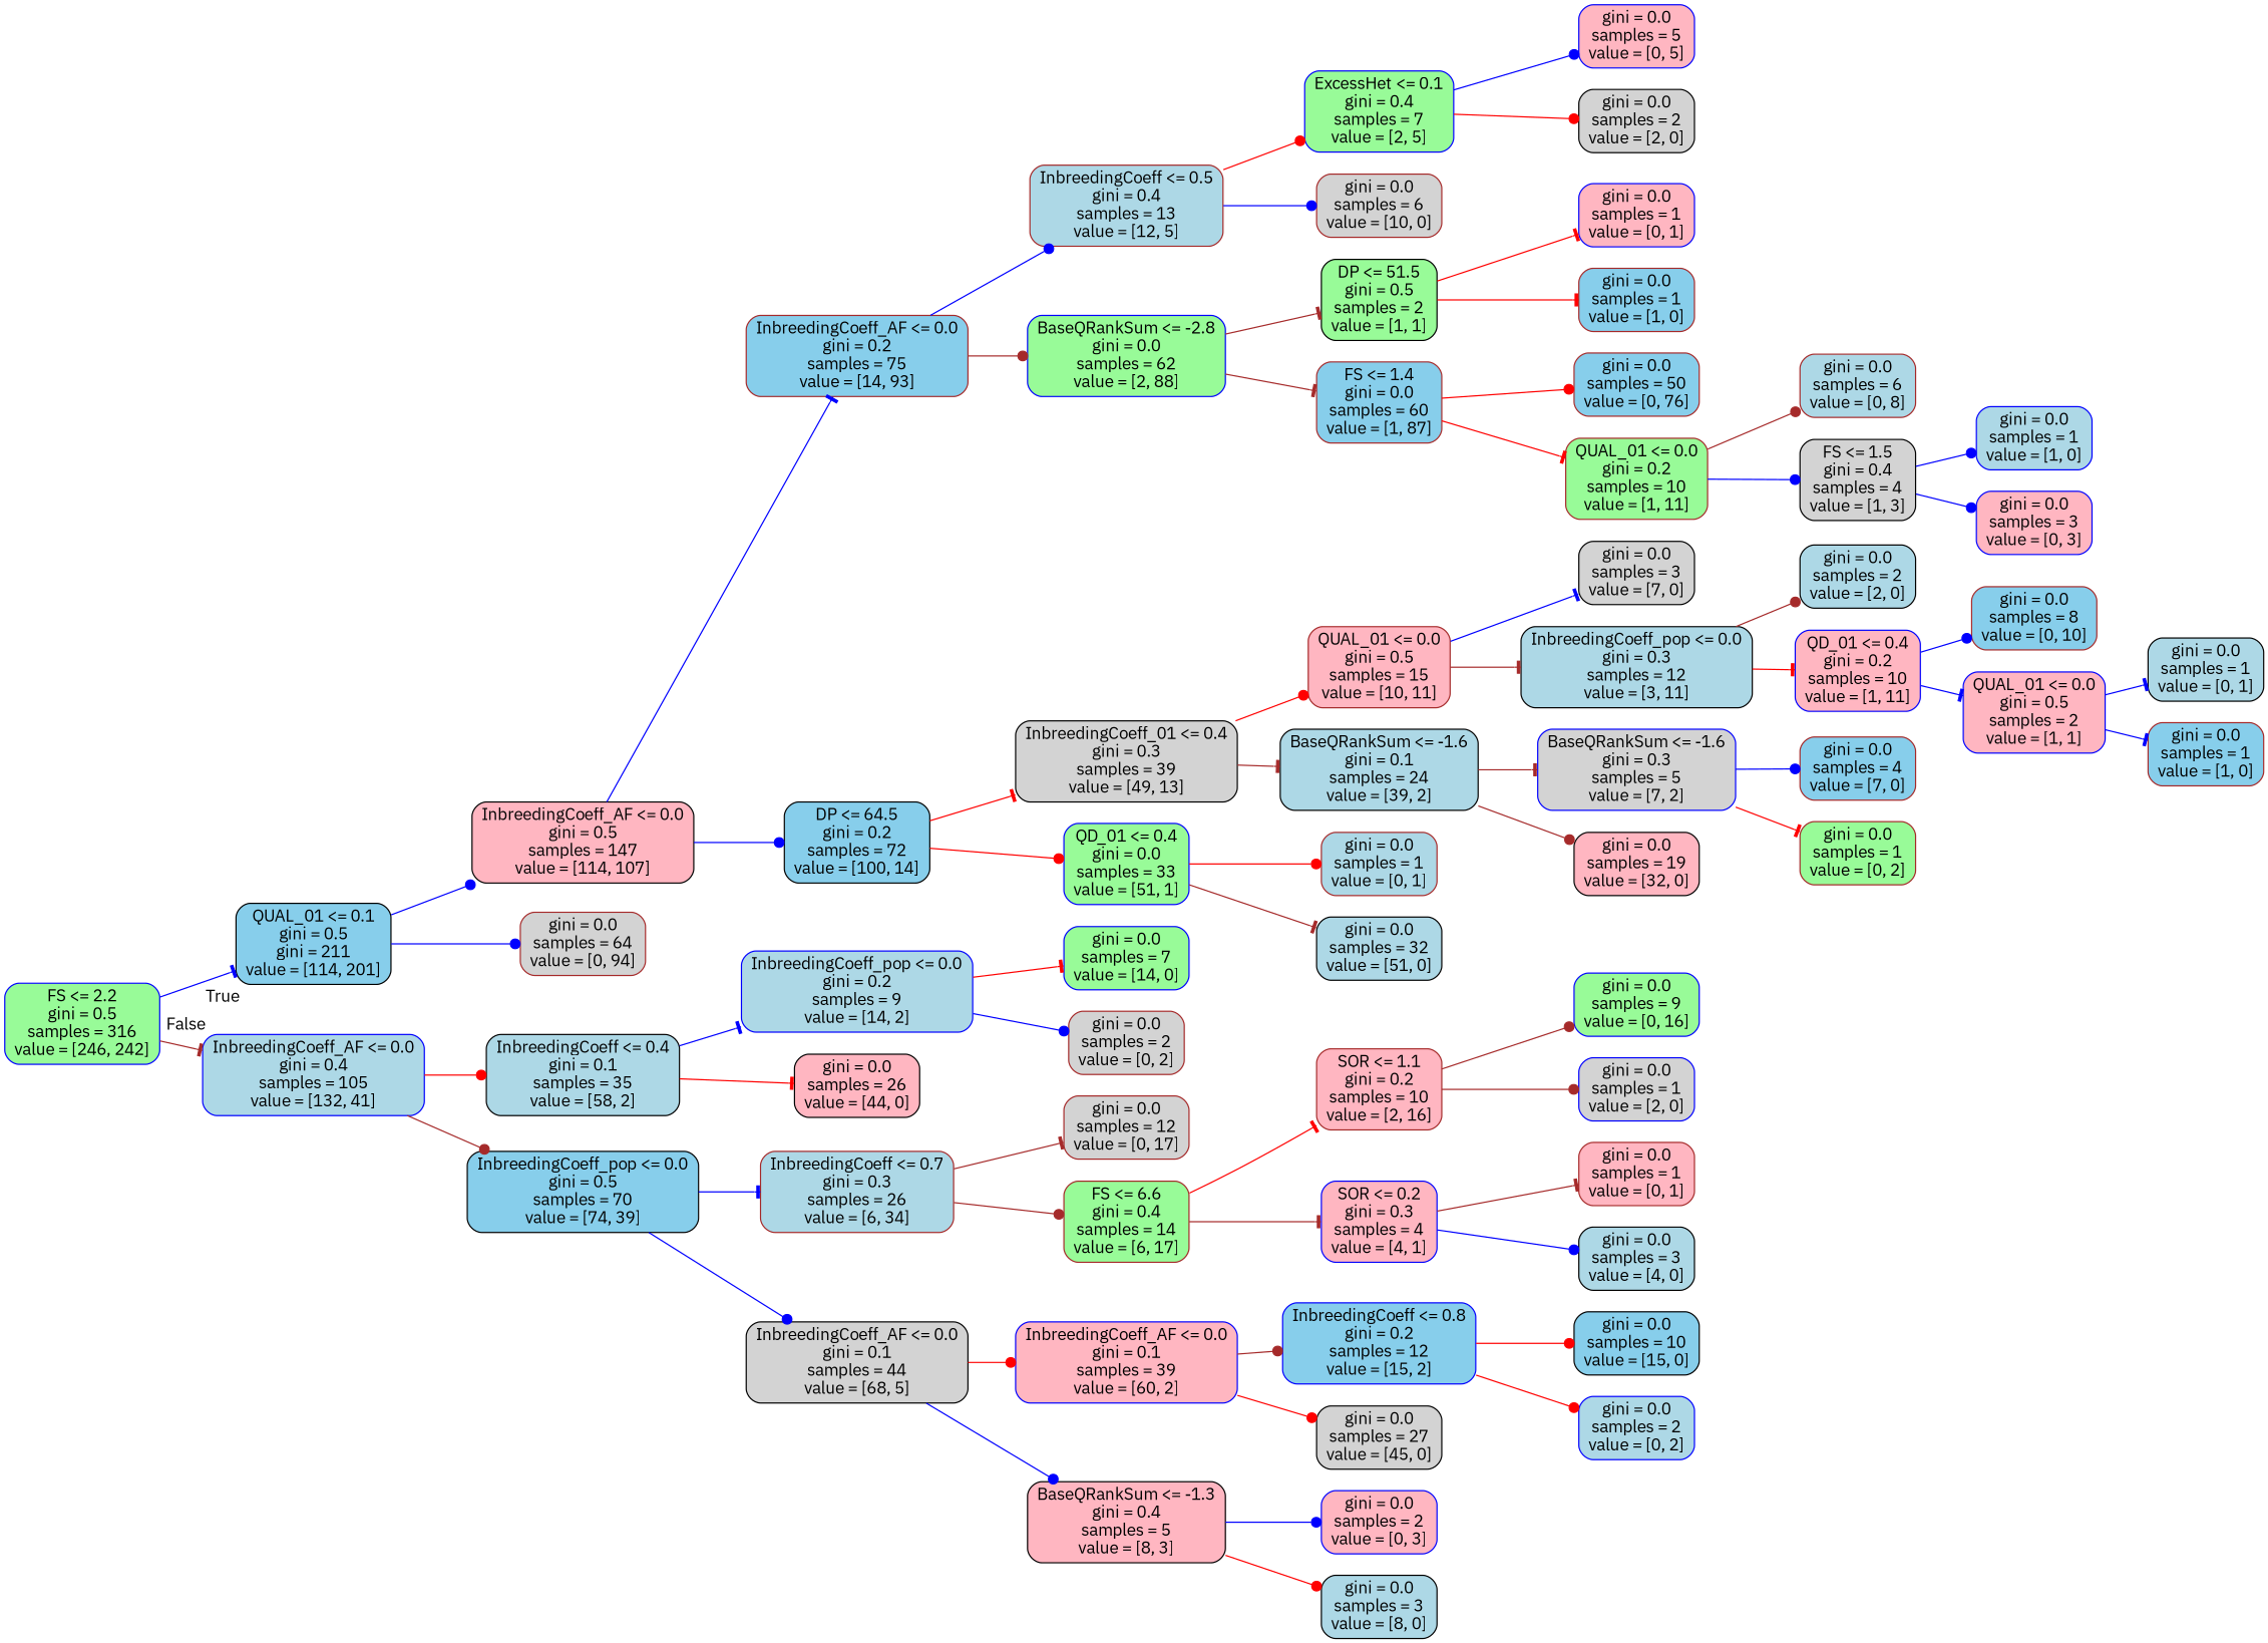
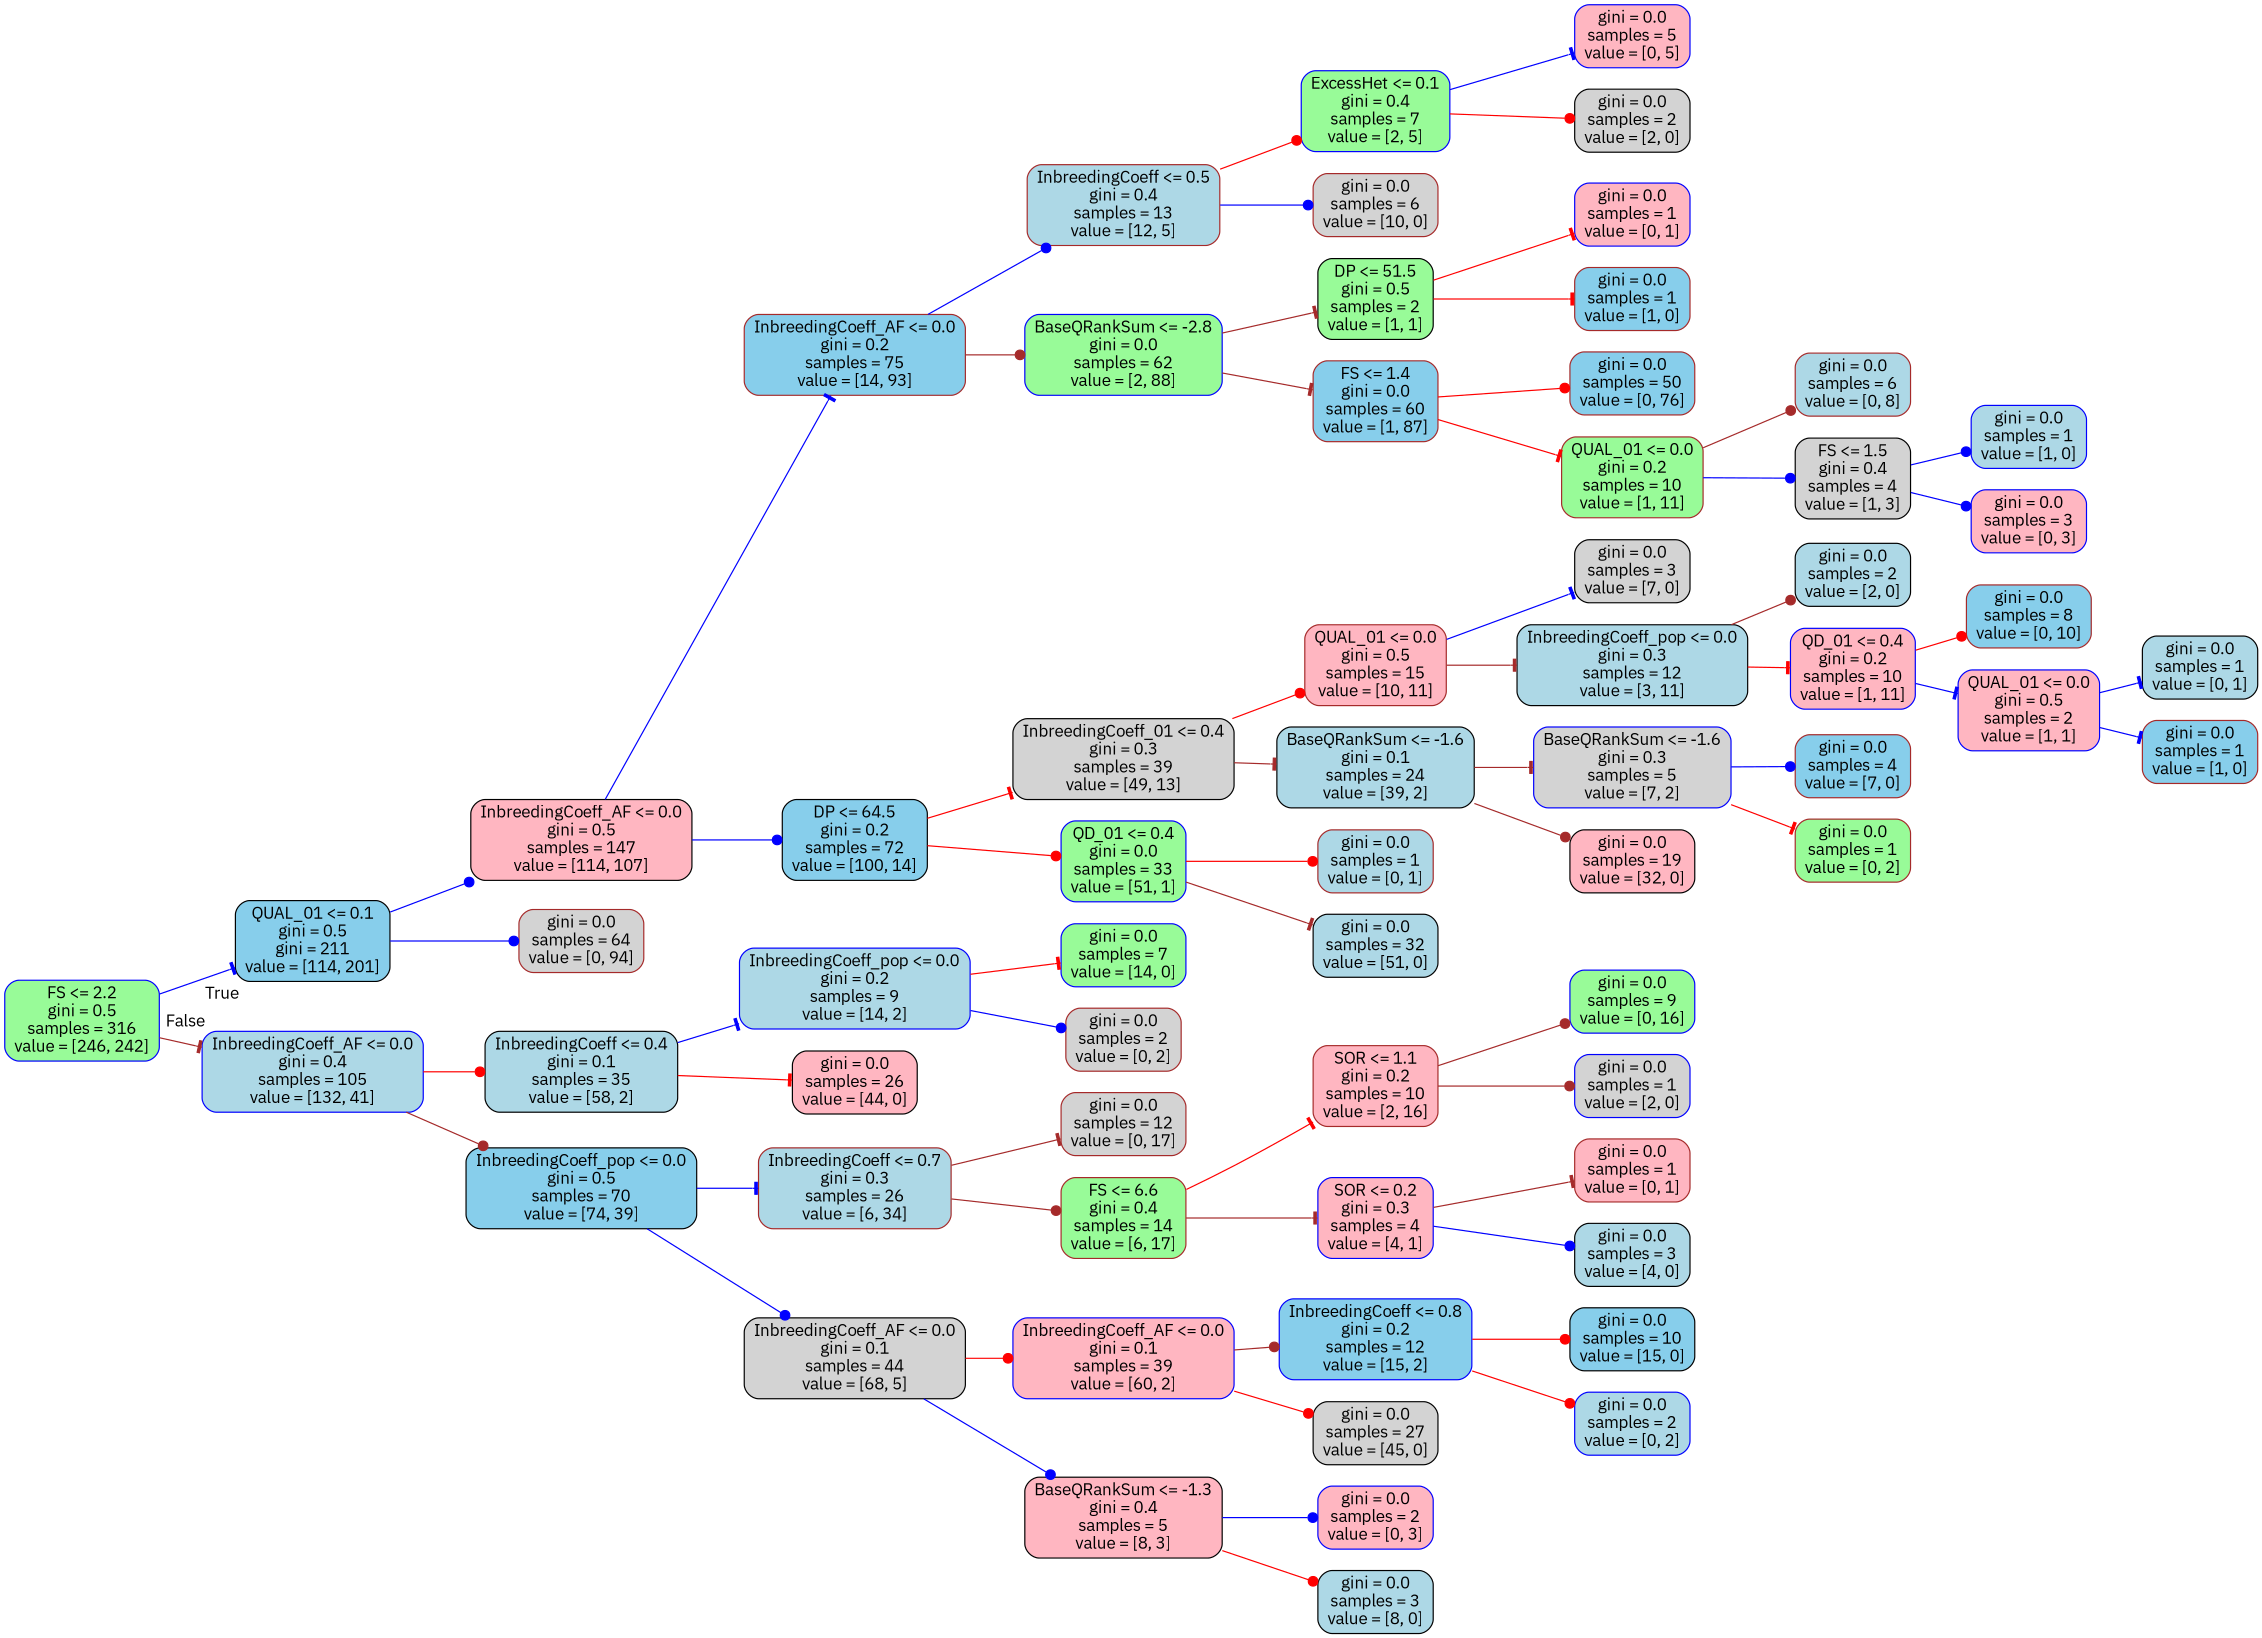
  digraph {
    fontname="IBM Plex Sans"
    rankdir=LR
    node [color=black fillcolor=lightblue fontname="IBM Plex Sans" shape=box style="rounded,filled"]
    edge [arrowhead=dot color=blue fontname="IBM Plex Sans"]
    n1 [color=blue fillcolor=palegreen label="FS <= 2.2\ngini = 0.5\nsamples = 316\nvalue = [246, 242]"]
    n2 [fillcolor=skyblue label="QUAL_01 <= 0.1\ngini = 0.5\ngini = 211\nvalue = [114, 201]"]
    n3 [color=blue label="InbreedingCoeff_AF <= 0.0\ngini = 0.4\nsamples = 105\nvalue = [132, 41]"]
    n4 [fillcolor=lightpink label="InbreedingCoeff_AF <= 0.0\ngini = 0.5\nsamples = 147\nvalue = [114, 107]"]
    n5 [color=brown fillcolor=lightgrey label="gini = 0.0\nsamples = 64\nvalue = [0, 94]"]
    n6 [label="InbreedingCoeff <= 0.4\ngini = 0.1\nsamples = 35\nvalue = [58, 2]"]
    n7 [fillcolor=skyblue label="InbreedingCoeff_pop <= 0.0\ngini = 0.5\nsamples = 70\nvalue = [74, 39]"]
    n8 [color=brown fillcolor=skyblue label="InbreedingCoeff_AF <= 0.0\ngini = 0.2\nsamples = 75\nvalue = [14, 93]"]
    n9 [fillcolor=skyblue label="DP <= 64.5\ngini = 0.2\nsamples = 72\nvalue = [100, 14]"]
    n10 [color=brown label="InbreedingCoeff <= 0.5\ngini = 0.4\nsamples = 13\nvalue = [12, 5]"]
    n11 [color=blue fillcolor=palegreen label="BaseQRankSum <= -2.8\ngini = 0.0\nsamples = 62\nvalue = [2, 88]"]
    n12 [fillcolor=lightgrey label="InbreedingCoeff_01 <= 0.4\ngini = 0.3\nsamples = 39\nvalue = [49, 13]"]
    n13 [color=blue fillcolor=palegreen label="QD_01 <= 0.4\ngini = 0.0\nsamples = 33\nvalue = [51, 1]"]
    n14 [color=blue fillcolor=palegreen label="ExcessHet <= 0.1\ngini = 0.4\nsamples = 7\nvalue = [2, 5]"]
    n15 [color=brown fillcolor=lightgrey label="gini = 0.0\nsamples = 6\nvalue = [10, 0]"]
    n16 [fillcolor=palegreen label="DP <= 51.5\ngini = 0.5\nsamples = 2\nvalue = [1, 1]"]
    n17 [color=brown fillcolor=skyblue label="FS <= 1.4\ngini = 0.0\nsamples = 60\nvalue = [1, 87]"]
    n18 [color=blue fillcolor=lightpink label="gini = 0.0\nsamples = 5\nvalue = [0, 5]"]
    n19 [fillcolor=lightgrey label="gini = 0.0\nsamples = 2\nvalue = [2, 0]"]
    n20 [color=blue fillcolor=lightpink label="gini = 0.0\nsamples = 1\nvalue = [0, 1]"]
    n21 [color=brown fillcolor=skyblue label="gini = 0.0\nsamples = 1\nvalue = [1, 0]"]
    n22 [color=brown fillcolor=skyblue label="gini = 0.0\nsamples = 50\nvalue = [0, 76]"]
    n23 [color=brown fillcolor=palegreen label="QUAL_01 <= 0.0\ngini = 0.2\nsamples = 10\nvalue = [1, 11]"]
    n24 [color=brown label="gini = 0.0\nsamples = 6\nvalue = [0, 8]"]
    n25 [fillcolor=lightgrey label="FS <= 1.5\ngini = 0.4\nsamples = 4\nvalue = [1, 3]"]
    n26 [color=blue label="gini = 0.0\nsamples = 1\nvalue = [1, 0]"]
    n27 [color=blue fillcolor=lightpink label="gini = 0.0\nsamples = 3\nvalue = [0, 3]"]
    n28 [color=brown fillcolor=lightpink label="QUAL_01 <= 0.0\ngini = 0.5\nsamples = 15\nvalue = [10, 11]"]
    n29 [label="BaseQRankSum <= -1.6\ngini = 0.1\nsamples = 24\nvalue = [39, 2]"]
    n30 [color=brown label="gini = 0.0\nsamples = 1\nvalue = [0, 1]"]
    n31 [label="gini = 0.0\nsamples = 32\nvalue = [51, 0]"]
    n32 [fillcolor=lightgrey label="gini = 0.0\nsamples = 3\nvalue = [7, 0]"]
    n33 [label="InbreedingCoeff_pop <= 0.0\ngini = 0.3\nsamples = 12\nvalue = [3, 11]"]
    n34 [color=blue fillcolor=lightgrey label="BaseQRankSum <= -1.6\ngini = 0.3\nsamples = 5\nvalue = [7, 2]"]
    n35 [fillcolor=lightpink label="gini = 0.0\nsamples = 19\nvalue = [32, 0]"]
    n36 [label="gini = 0.0\nsamples = 2\nvalue = [2, 0]"]
    n37 [color=blue fillcolor=lightpink label="QD_01 <= 0.4\ngini = 0.2\nsamples = 10\nvalue = [1, 11]"]
    n38 [color=brown fillcolor=skyblue label="gini = 0.0\nsamples = 8\nvalue = [0, 10]"]
    n39 [color=blue fillcolor=lightpink label="QUAL_01 <= 0.0\ngini = 0.5\nsamples = 2\nvalue = [1, 1]"]
    n40 [label="gini = 0.0\nsamples = 1\nvalue = [0, 1]"]
    n41 [color=brown fillcolor=skyblue label="gini = 0.0\nsamples = 1\nvalue = [1, 0]"]
    n42 [color=brown fillcolor=skyblue label="gini = 0.0\nsamples = 4\nvalue = [7, 0]"]
    n43 [color=brown fillcolor=palegreen label="gini = 0.0\nsamples = 1\nvalue = [0, 2]"]
    n44 [color=blue label="InbreedingCoeff_pop <= 0.0\ngini = 0.2\nsamples = 9\nvalue = [14, 2]"]
    n45 [fillcolor=lightpink label="gini = 0.0\nsamples = 26\nvalue = [44, 0]"]
    n46 [color=brown label="InbreedingCoeff <= 0.7\ngini = 0.3\nsamples = 26\nvalue = [6, 34]"]
    n47 [fillcolor=lightgrey label="InbreedingCoeff_AF <= 0.0\ngini = 0.1\nsamples = 44\nvalue = [68, 5]"]
    n48 [color=blue fillcolor=palegreen label="gini = 0.0\nsamples = 7\nvalue = [14, 0]"]
    n49 [color=brown fillcolor=lightgrey label="gini = 0.0\nsamples = 2\nvalue = [0, 2]"]
    n50 [color=brown fillcolor=lightgrey label="gini = 0.0\nsamples = 12\nvalue = [0, 17]"]
    n51 [color=brown fillcolor=palegreen label="FS <= 6.6\ngini = 0.4\nsamples = 14\nvalue = [6, 17]"]
    n52 [color=blue fillcolor=lightpink label="InbreedingCoeff_AF <= 0.0\ngini = 0.1\nsamples = 39\nvalue = [60, 2]"]
    n53 [fillcolor=lightpink label="BaseQRankSum <= -1.3\ngini = 0.4\nsamples = 5\nvalue = [8, 3]"]
    n54 [color=brown fillcolor=lightpink label="SOR <= 1.1\ngini = 0.2\nsamples = 10\nvalue = [2, 16]"]
    n55 [color=blue fillcolor=lightpink label="SOR <= 0.2\ngini = 0.3\nsamples = 4\nvalue = [4, 1]"]
    n56 [color=blue fillcolor=palegreen label="gini = 0.0\nsamples = 9\nvalue = [0, 16]"]
    n57 [color=blue fillcolor=lightgrey label="gini = 0.0\nsamples = 1\nvalue = [2, 0]"]
    n58 [color=brown fillcolor=lightpink label="gini = 0.0\nsamples = 1\nvalue = [0, 1]"]
    n59 [label="gini = 0.0\nsamples = 3\nvalue = [4, 0]"]
    n60 [color=blue fillcolor=skyblue label="InbreedingCoeff <= 0.8\ngini = 0.2\nsamples = 12\nvalue = [15, 2]"]
    n61 [fillcolor=lightgrey label="gini = 0.0\nsamples = 27\nvalue = [45, 0]"]
    n62 [color=blue fillcolor=lightpink label="gini = 0.0\nsamples = 2\nvalue = [0, 3]"]
    n63 [label="gini = 0.0\nsamples = 3\nvalue = [8, 0]"]
    n64 [fillcolor=skyblue label="gini = 0.0\nsamples = 10\nvalue = [15, 0]"]
    n65 [color=blue label="gini = 0.0\nsamples = 2\nvalue = [0, 2]"]
    n1 -> n2 [arrowhead=tee headlabel=True labelangle=45 labeldistance=2.5]
    n1 -> n3 [arrowhead=tee color=brown headlabel=False labelangle=-45 labeldistance=2.5]
    n2 -> n4
    n2 -> n5
    n3 -> n6 [color=red]
    n3 -> n7 [color=brown]
    n4 -> n8 [arrowhead=tee]
    n4 -> n9
    n6 -> n44 [arrowhead=tee]
    n6 -> n45 [arrowhead=tee color=red]
    n7 -> n46 [arrowhead=tee]
    n7 -> n47
    n8 -> n10
    n8 -> n11 [color=brown]
    n9 -> n12 [arrowhead=tee color=red]
    n9 -> n13 [color=red]
    n10 -> n14 [color=red]
    n10 -> n15
    n11 -> n16 [arrowhead=tee color=brown]
    n11 -> n17 [arrowhead=tee color=brown]
    n12 -> n28 [color=red]
    n12 -> n29 [arrowhead=tee color=brown]
    n13 -> n30 [color=red]
    n13 -> n31 [arrowhead=tee color=brown]
-   n14 -> n18
+   n14 -> n18 [arrowhead=tee]
    n14 -> n19 [color=red]
    n16 -> n20 [arrowhead=tee color=red]
    n16 -> n21 [arrowhead=tee color=red]
    n17 -> n22 [color=red]
    n17 -> n23 [arrowhead=tee color=red]
    n23 -> n24 [color=brown]
    n23 -> n25
    n25 -> n26
    n25 -> n27
    n28 -> n32 [arrowhead=tee]
    n28 -> n33 [arrowhead=tee color=brown]
    n29 -> n34 [arrowhead=tee color=brown]
    n29 -> n35 [color=brown]
    n33 -> n36 [color=brown]
    n33 -> n37 [arrowhead=tee color=red]
    n34 -> n42
    n34 -> n43 [arrowhead=tee color=red]
-   n37 -> n38
+   n37 -> n38 [color=red]
    n37 -> n39 [arrowhead=tee]
    n39 -> n40 [arrowhead=tee]
    n39 -> n41 [arrowhead=tee]
    n44 -> n48 [arrowhead=tee color=red]
    n44 -> n49
    n46 -> n50 [arrowhead=tee color=brown]
    n46 -> n51 [color=brown]
    n47 -> n52 [color=red]
    n47 -> n53
    n51 -> n54 [arrowhead=tee color=red]
    n51 -> n55 [arrowhead=tee color=brown]
    n52 -> n60 [color=brown]
    n52 -> n61 [color=red]
    n53 -> n62
    n53 -> n63 [color=red]
    n54 -> n56 [color=brown]
    n54 -> n57 [color=brown]
    n55 -> n58 [arrowhead=tee color=brown]
    n55 -> n59
    n60 -> n64 [color=red]
    n60 -> n65 [color=red]
  }
